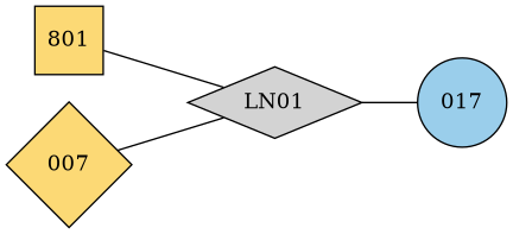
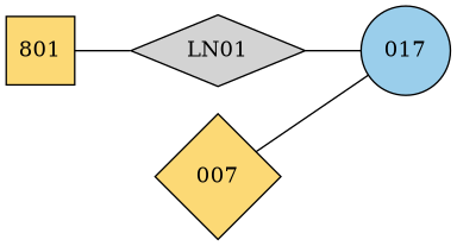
  digraph {
    mincross=2.0
    rankdir=LR
    node [fillcolor="#FCD975" regular=1 shape=diamond style=filled]
    edge [dir=none weight=1]
    n1 [label=801 shape=box]
    LN01 [height=.1 width=.1 fillcolor="" regular=""]
    017 [fillcolor="#9ACEEB" shape=circle]
    007
    n1 -> LN01
    LN01 -> 017 [weight=2]
-   007 -> LN01
+   007 -> 017
  }
